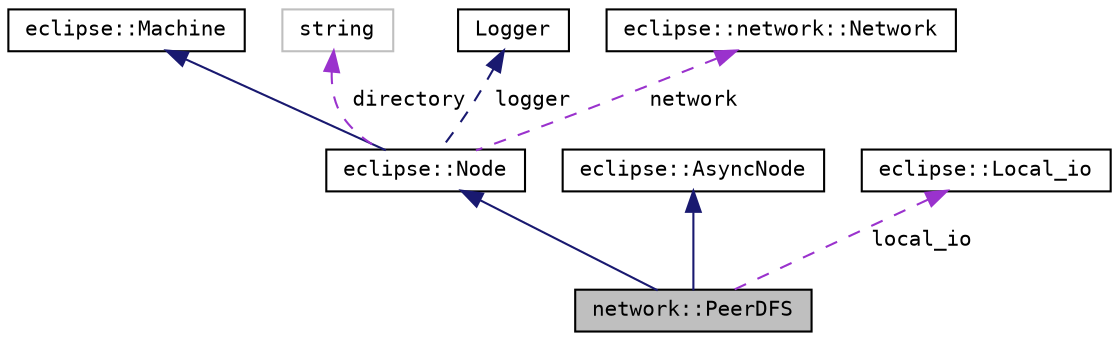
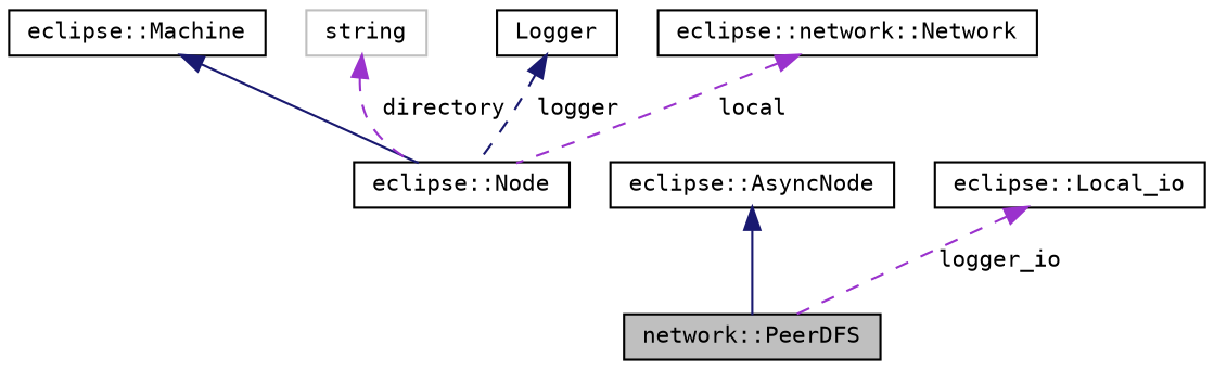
  digraph {
    fontname="DejaVu Sans Mono"
    node [color=black fillcolor=white fontname="DejaVu Sans Mono" fontsize=10 shape=record style=filled]
    edge [color=midnightblue dir=back fontname="DejaVu Sans Mono" fontsize=10 labelfontname=Helvetica labelfontsize=10 style=dashed]
    n1 [fillcolor=grey75 fontcolor=black height=0.2 label="network::PeerDFS" width=0.4]
    n2 [height=0.2 label="eclipse::Node" width=0.4]
    n3 [height=0.2 label="eclipse::Machine" width=0.4]
    n4 [color=grey75 height=0.2 label=string width=0.4]
    n5 [height=0.2 label=Logger width=0.4]
    n6 [height=0.2 label="eclipse::network::Network" width=0.4]
    n7 [height=0.2 label="eclipse::AsyncNode" width=0.4]
    n8 [height=0.2 label="eclipse::Local_io" width=0.4]
-   n2 -> n1 [style=solid]
    n3 -> n2 [style=solid]
    n4 -> n2 [color=darkorchid3 label=" directory"]
    n5 -> n2 [label=" logger"]
-   n6 -> n2 [color=darkorchid3 label=" network"]
+   n6 -> n2 [color=darkorchid3 label=" local"]
    n7 -> n1 [style=solid]
-   n8 -> n1 [color=darkorchid3 label=" local_io"]
+   n8 -> n1 [color=darkorchid3 label=" logger_io"]
  }
